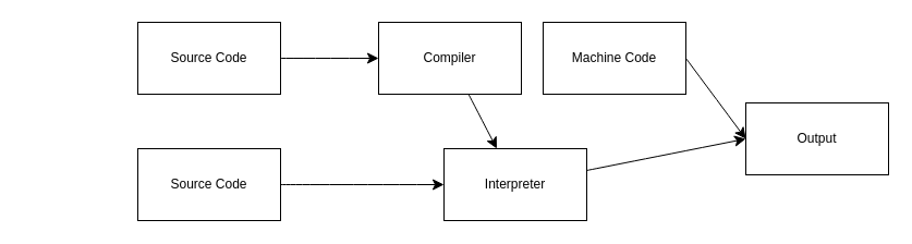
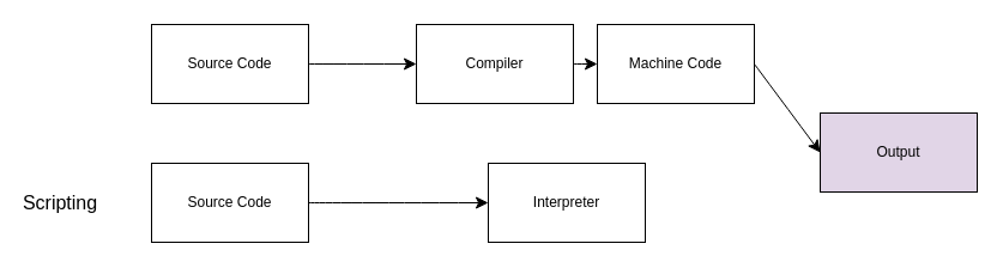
  <mxCell id="0" />
  <mxCell id="1" parent="0" />
  <mxCell id="2" value="Source Code" style="rounded=0;whiteSpace=wrap;html=1;" vertex="1" parent="1"><mxGeometry x="126" y="20" width="131" height="66" as="geometry" /></mxCell>
  <mxCell id="3" value="Source Code" style="rounded=0;whiteSpace=wrap;html=1;" vertex="1" parent="1"><mxGeometry x="126" y="136" width="131" height="66" as="geometry" /></mxCell>
  <mxCell id="4" value="Compiler" style="rounded=0;whiteSpace=wrap;html=1;" vertex="1" parent="1"><mxGeometry x="347" y="20" width="131" height="66" as="geometry" /></mxCell>
  <mxCell id="5" value="Machine Code" style="rounded=0;whiteSpace=wrap;html=1;" vertex="1" parent="1"><mxGeometry x="498" y="20" width="131" height="66" as="geometry" /></mxCell>
  <mxCell id="6" value="Interpreter" style="rounded=0;whiteSpace=wrap;html=1;" vertex="1" parent="1"><mxGeometry x="407" y="136" width="131" height="66" as="geometry" /></mxCell>
- <mxCell id="7" value="Output" style="rounded=0;whiteSpace=wrap;html=1;" vertex="1" parent="1"><mxGeometry x="684" y="94" width="131" height="66" as="geometry" /></mxCell>
+ <mxCell id="7" value="Output" style="rounded=0;whiteSpace=wrap;html=1;fillColor=#e1d5e7;" vertex="1" parent="1"><mxGeometry x="684" y="94" width="131" height="66" as="geometry" /></mxCell>
  <mxCell id="8" value="" style="endArrow=classic;html=1;rounded=0;fontSize=12;startSize=8;endSize=8;curved=1;exitX=1;exitY=0.5;exitDx=0;exitDy=0;entryX=0;entryY=0.5;entryDx=0;entryDy=0;" edge="1" parent="1" source="2" target="4"><mxGeometry width="50" height="50" relative="1" as="geometry"><mxPoint x="308" y="167" as="sourcePoint" /><mxPoint x="358" y="117" as="targetPoint" /></mxGeometry></mxCell>
- <mxCell id="9" value="" style="endArrow=classic;html=1;rounded=0;fontSize=12;startSize=8;endSize=8;curved=1;" edge="1" parent="1" source="4" target="6"><mxGeometry width="50" height="50" relative="1" as="geometry"><mxPoint x="443" y="103" as="sourcePoint" /><mxPoint x="513.711" y="53" as="targetPoint" /></mxGeometry></mxCell>
+ <mxCell id="9" value="" style="endArrow=classic;html=1;rounded=0;fontSize=12;startSize=8;endSize=8;curved=1;entryX=0;entryY=0.5;entryDx=0;entryDy=0;" edge="1" parent="1" source="4" target="5"><mxGeometry width="50" height="50" relative="1" as="geometry"><mxPoint x="443" y="103" as="sourcePoint" /><mxPoint x="513.711" y="53" as="targetPoint" /></mxGeometry></mxCell>
  <mxCell id="10" value="" style="endArrow=classic;html=1;rounded=0;fontSize=12;startSize=8;endSize=8;curved=1;entryX=0;entryY=0.5;entryDx=0;entryDy=0;" edge="1" parent="1" source="3" target="6"><mxGeometry width="50" height="50" relative="1" as="geometry"><mxPoint x="257" y="219" as="sourcePoint" /><mxPoint x="327.711" y="169" as="targetPoint" /></mxGeometry></mxCell>
- <mxCell id="11" value="" style="endArrow=classic;html=1;rounded=0;fontSize=12;startSize=8;endSize=8;curved=1;entryX=0;entryY=0.5;entryDx=0;entryDy=0;" edge="1" parent="1" source="6" target="7"><mxGeometry width="50" height="50" relative="1" as="geometry"><mxPoint x="443" y="219" as="sourcePoint" /><mxPoint x="513.711" y="169" as="targetPoint" /></mxGeometry></mxCell>
  <mxCell id="12" value="" style="endArrow=classic;html=1;rounded=0;fontSize=12;startSize=8;endSize=8;curved=1;entryX=0;entryY=0.5;entryDx=0;entryDy=0;exitX=1;exitY=0.5;exitDx=0;exitDy=0;" edge="1" parent="1" source="5" target="7"><mxGeometry width="50" height="50" relative="1" as="geometry"><mxPoint x="629" y="103" as="sourcePoint" /><mxPoint x="699.711" y="53" as="targetPoint" /></mxGeometry></mxCell>
+ <mxCell id="13" value="Scripting" style="text;html=1;align=center;verticalAlign=middle;whiteSpace=wrap;rounded=0;fontSize=16;" vertex="1" parent="1"><mxGeometry x="20" y="154" width="60" height="30" as="geometry" /></mxCell>
